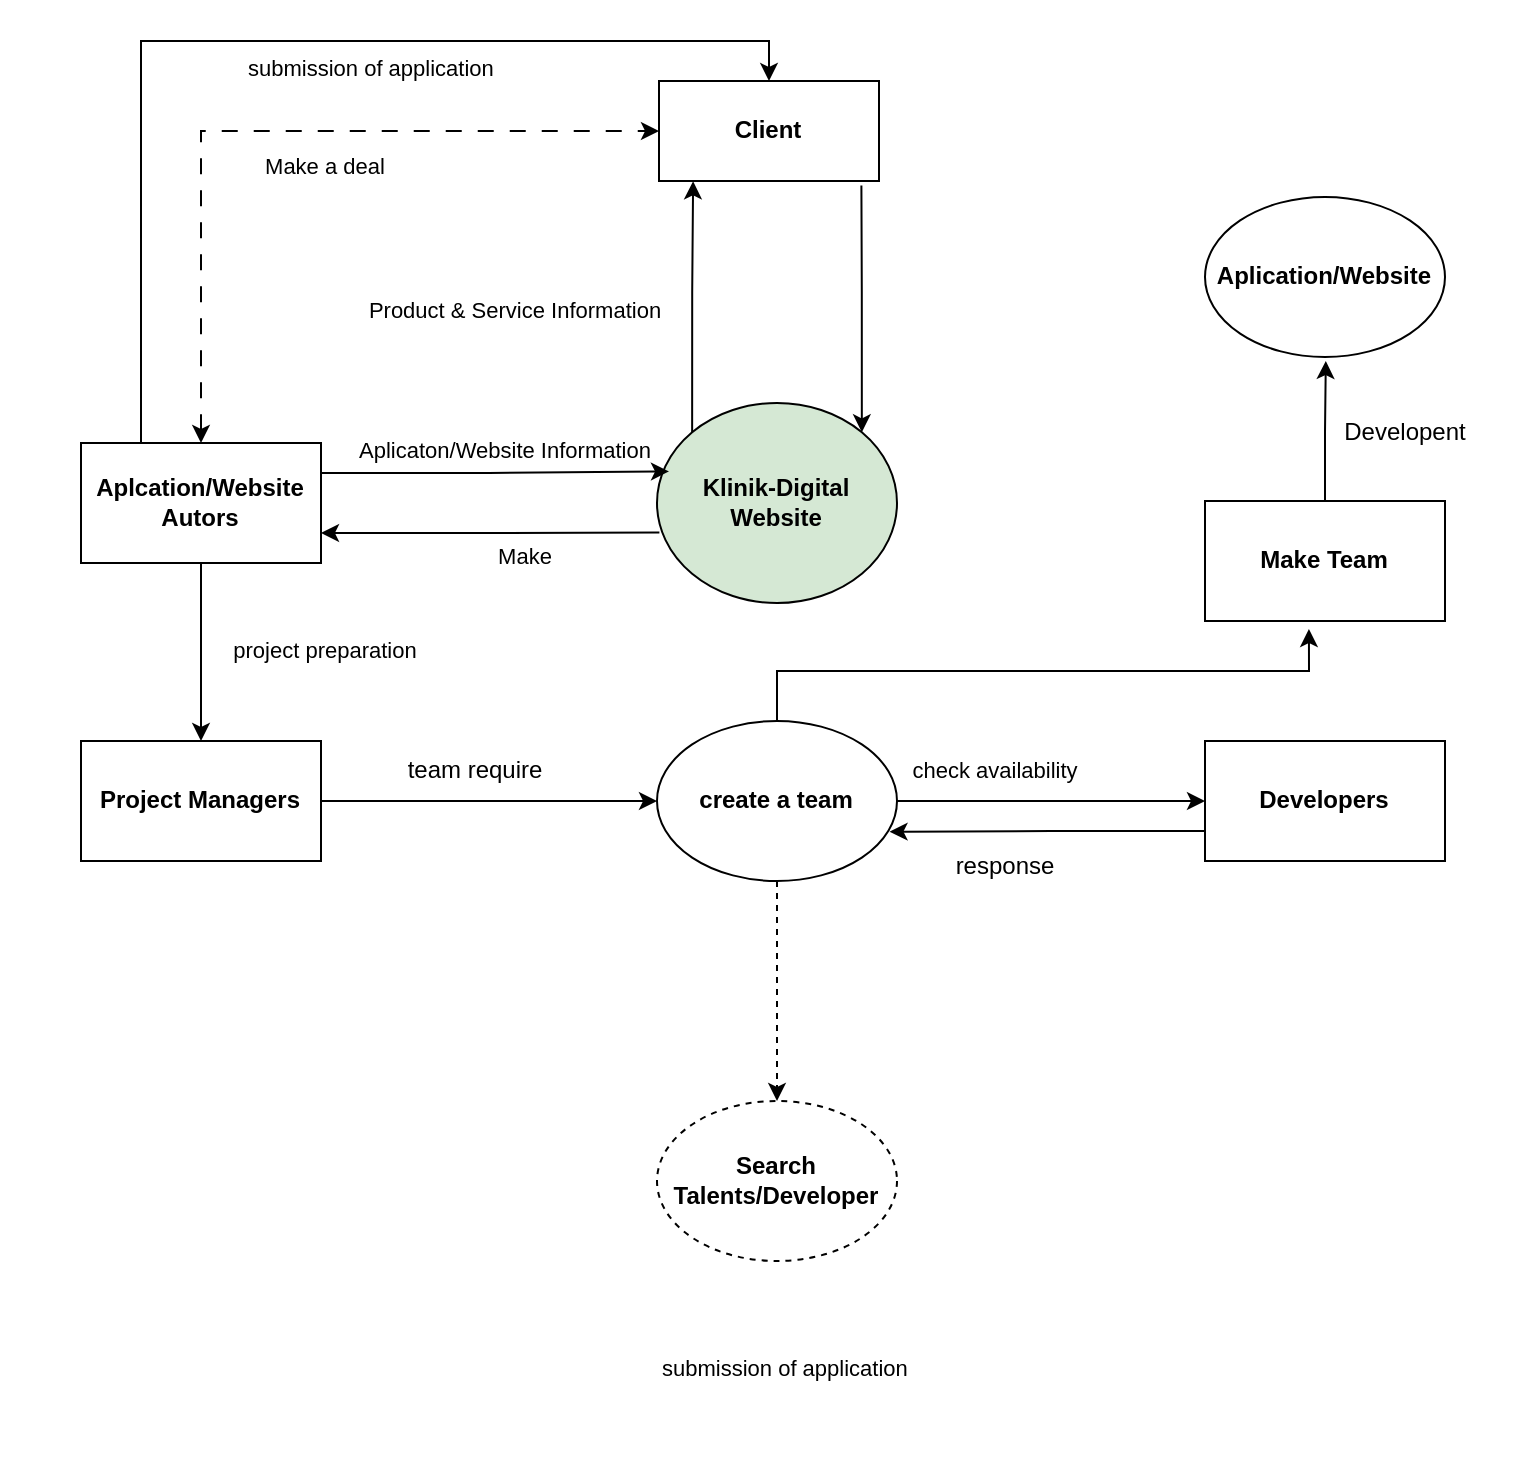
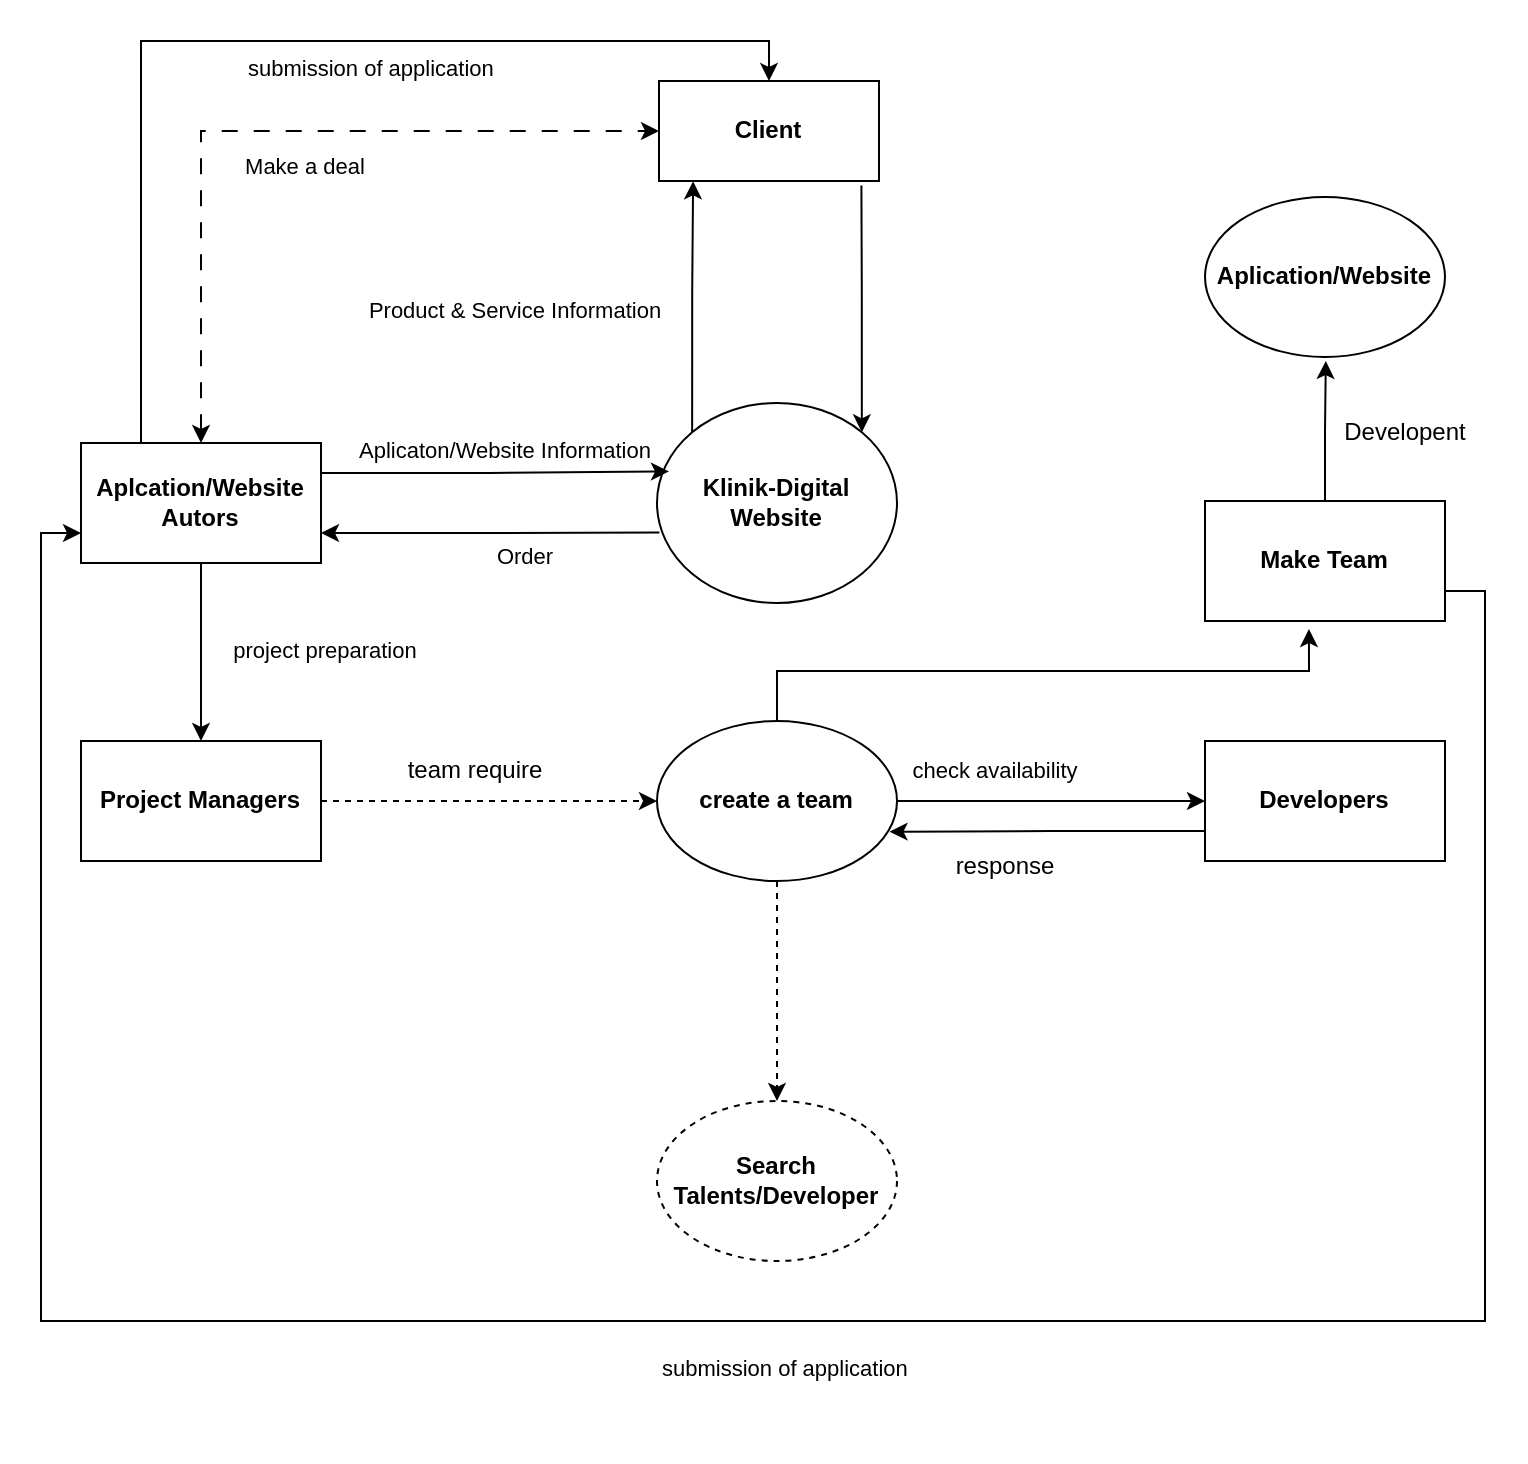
  <mxCell id="0" />
  <mxCell id="1" parent="0" />
  <mxCell id="2" value="&lt;b&gt;Client&lt;/b&gt;" style="html=1;whiteSpace=wrap;" vertex="1" parent="1"><mxGeometry x="329" y="40" width="110" height="50" as="geometry" /></mxCell>
- <mxCell id="3" value="&lt;b&gt;Klinik-Digital Website&lt;/b&gt;" style="ellipse;whiteSpace=wrap;html=1;fillColor=#d5e8d4;" vertex="1" parent="1"><mxGeometry x="328" y="201" width="120" height="100" as="geometry" /></mxCell>
+ <mxCell id="3" value="&lt;b&gt;Klinik-Digital Website&lt;/b&gt;" style="ellipse;whiteSpace=wrap;html=1;" vertex="1" parent="1"><mxGeometry x="328" y="201" width="120" height="100" as="geometry" /></mxCell>
  <mxCell id="4" value="&lt;font style=&quot;font-size: 11px;&quot;&gt;Product &amp;amp; Service Information&lt;/font&gt;" style="text;html=1;align=center;verticalAlign=middle;resizable=0;points=[];autosize=1;strokeColor=none;fillColor=none;" vertex="1" parent="1"><mxGeometry x="172" y="140" width="170" height="30" as="geometry" /></mxCell>
  <mxCell id="5" style="edgeStyle=orthogonalEdgeStyle;rounded=0;orthogonalLoop=1;jettySize=auto;html=1;exitX=0;exitY=0;exitDx=0;exitDy=0;entryX=0.155;entryY=1.003;entryDx=0;entryDy=0;entryPerimeter=0;" edge="1" parent="1" source="3" target="2"><mxGeometry relative="1" as="geometry" /></mxCell>
  <mxCell id="6" style="edgeStyle=orthogonalEdgeStyle;rounded=0;orthogonalLoop=1;jettySize=auto;html=1;exitX=1;exitY=0;exitDx=0;exitDy=0;entryX=0.92;entryY=1.045;entryDx=0;entryDy=0;entryPerimeter=0;startArrow=classic;startFill=1;endArrow=none;endFill=0;" edge="1" parent="1" source="3" target="2"><mxGeometry relative="1" as="geometry" /></mxCell>
  <mxCell id="7" style="edgeStyle=orthogonalEdgeStyle;rounded=0;orthogonalLoop=1;jettySize=auto;html=1;exitX=0.5;exitY=1;exitDx=0;exitDy=0;entryX=0.5;entryY=0;entryDx=0;entryDy=0;" edge="1" parent="1" source="10" target="16"><mxGeometry relative="1" as="geometry" /></mxCell>
  <mxCell id="8" style="edgeStyle=orthogonalEdgeStyle;rounded=0;orthogonalLoop=1;jettySize=auto;html=1;exitX=0.5;exitY=0;exitDx=0;exitDy=0;entryX=0;entryY=0.5;entryDx=0;entryDy=0;dashed=1;dashPattern=8 8;startArrow=classic;startFill=1;" edge="1" parent="1" source="10" target="2"><mxGeometry relative="1" as="geometry" /></mxCell>
  <mxCell id="9" style="edgeStyle=orthogonalEdgeStyle;rounded=0;orthogonalLoop=1;jettySize=auto;html=1;exitX=0.25;exitY=0;exitDx=0;exitDy=0;entryX=0.5;entryY=0;entryDx=0;entryDy=0;" edge="1" parent="1" source="10" target="2"><mxGeometry relative="1" as="geometry" /></mxCell>
  <mxCell id="10" value="&lt;b&gt;Aplcation/Website&lt;br&gt;Autors&lt;/b&gt;" style="rounded=0;whiteSpace=wrap;html=1;" vertex="1" parent="1"><mxGeometry x="40" y="221" width="120" height="60" as="geometry" /></mxCell>
  <mxCell id="11" style="edgeStyle=orthogonalEdgeStyle;rounded=0;orthogonalLoop=1;jettySize=auto;html=1;exitX=1;exitY=0.25;exitDx=0;exitDy=0;entryX=0.05;entryY=0.342;entryDx=0;entryDy=0;entryPerimeter=0;" edge="1" parent="1" source="10" target="3"><mxGeometry relative="1" as="geometry" /></mxCell>
  <mxCell id="12" style="edgeStyle=orthogonalEdgeStyle;rounded=0;orthogonalLoop=1;jettySize=auto;html=1;exitX=1;exitY=0.75;exitDx=0;exitDy=0;entryX=0.01;entryY=0.647;entryDx=0;entryDy=0;entryPerimeter=0;startArrow=classic;startFill=1;endArrow=none;endFill=0;" edge="1" parent="1" source="10" target="3"><mxGeometry relative="1" as="geometry" /></mxCell>
- <mxCell id="13" value="&lt;font style=&quot;font-size: 11px;&quot;&gt;Make&lt;/font&gt;" style="text;html=1;align=center;verticalAlign=middle;resizable=0;points=[];autosize=1;strokeColor=none;fillColor=none;" vertex="1" parent="1"><mxGeometry x="237" y="263" width="50" height="30" as="geometry" /></mxCell>
+ <mxCell id="13" value="&lt;font style=&quot;font-size: 11px;&quot;&gt;Order&lt;/font&gt;" style="text;html=1;align=center;verticalAlign=middle;resizable=0;points=[];autosize=1;strokeColor=none;fillColor=none;" vertex="1" parent="1"><mxGeometry x="237" y="263" width="50" height="30" as="geometry" /></mxCell>
  <mxCell id="14" value="&lt;font style=&quot;font-size: 11px;&quot;&gt;Aplicaton/Website Information&lt;/font&gt;" style="text;html=1;align=center;verticalAlign=middle;resizable=0;points=[];autosize=1;strokeColor=none;fillColor=none;" vertex="1" parent="1"><mxGeometry x="167" y="210" width="170" height="30" as="geometry" /></mxCell>
- <mxCell id="15" style="edgeStyle=orthogonalEdgeStyle;rounded=0;orthogonalLoop=1;jettySize=auto;html=1;exitX=1;exitY=0.5;exitDx=0;exitDy=0;entryX=0;entryY=0.5;entryDx=0;entryDy=0;" edge="1" parent="1" source="16" target="20"><mxGeometry relative="1" as="geometry" /></mxCell>
+ <mxCell id="15" style="edgeStyle=orthogonalEdgeStyle;rounded=0;orthogonalLoop=1;jettySize=auto;html=1;exitX=1;exitY=0.5;exitDx=0;exitDy=0;entryX=0;entryY=0.5;entryDx=0;entryDy=0;dashed=1;" edge="1" parent="1" source="16" target="20"><mxGeometry relative="1" as="geometry" /></mxCell>
  <mxCell id="16" value="&lt;b&gt;Project Managers&lt;/b&gt;" style="rounded=0;whiteSpace=wrap;html=1;" vertex="1" parent="1"><mxGeometry x="40" y="370" width="120" height="60" as="geometry" /></mxCell>
  <mxCell id="17" value="&lt;font style=&quot;font-size: 11px;&quot;&gt;project preparation&lt;/font&gt;" style="text;html=1;align=center;verticalAlign=middle;resizable=0;points=[];autosize=1;strokeColor=none;fillColor=none;" vertex="1" parent="1"><mxGeometry x="102" y="310" width="120" height="30" as="geometry" /></mxCell>
  <mxCell id="18" style="edgeStyle=orthogonalEdgeStyle;rounded=0;orthogonalLoop=1;jettySize=auto;html=1;exitX=1;exitY=0.5;exitDx=0;exitDy=0;entryX=0;entryY=0.5;entryDx=0;entryDy=0;" edge="1" parent="1" source="20" target="22"><mxGeometry relative="1" as="geometry" /></mxCell>
  <mxCell id="19" style="edgeStyle=orthogonalEdgeStyle;rounded=0;orthogonalLoop=1;jettySize=auto;html=1;exitX=0.5;exitY=1;exitDx=0;exitDy=0;entryX=0.5;entryY=0;entryDx=0;entryDy=0;dashed=1;" edge="1" parent="1" source="20"><mxGeometry relative="1" as="geometry"><mxPoint x="388" y="550" as="targetPoint" /></mxGeometry></mxCell>
  <mxCell id="20" value="&lt;b&gt;create a team&lt;/b&gt;" style="ellipse;whiteSpace=wrap;html=1;" vertex="1" parent="1"><mxGeometry x="328" y="360" width="120" height="80" as="geometry" /></mxCell>
  <mxCell id="21" value="team require" style="text;html=1;align=center;verticalAlign=middle;resizable=0;points=[];autosize=1;strokeColor=none;fillColor=none;" vertex="1" parent="1"><mxGeometry x="192" y="370" width="90" height="30" as="geometry" /></mxCell>
  <mxCell id="22" value="&lt;b&gt;Developers&lt;/b&gt;" style="rounded=0;whiteSpace=wrap;html=1;" vertex="1" parent="1"><mxGeometry x="602" y="370" width="120" height="60" as="geometry" /></mxCell>
  <mxCell id="23" value="&lt;font style=&quot;font-size: 11px;&quot;&gt;check availability&lt;/font&gt;" style="text;html=1;align=center;verticalAlign=middle;resizable=0;points=[];autosize=1;strokeColor=none;fillColor=none;" vertex="1" parent="1"><mxGeometry x="442" y="370" width="110" height="30" as="geometry" /></mxCell>
  <mxCell id="24" value="&lt;b&gt;Search &lt;br&gt;Talents/Developer&lt;br&gt;&lt;/b&gt;" style="ellipse;whiteSpace=wrap;html=1;dashed=1;" vertex="1" parent="1"><mxGeometry x="328" y="550" width="120" height="80" as="geometry" /></mxCell>
  <mxCell id="25" style="edgeStyle=orthogonalEdgeStyle;rounded=0;orthogonalLoop=1;jettySize=auto;html=1;exitX=0;exitY=0.75;exitDx=0;exitDy=0;entryX=0.969;entryY=0.692;entryDx=0;entryDy=0;entryPerimeter=0;" edge="1" parent="1" source="22" target="20"><mxGeometry relative="1" as="geometry" /></mxCell>
  <mxCell id="26" value="response" style="text;html=1;align=center;verticalAlign=middle;resizable=0;points=[];autosize=1;strokeColor=none;fillColor=none;" vertex="1" parent="1"><mxGeometry x="467" y="418" width="70" height="30" as="geometry" /></mxCell>
- <mxCell id="27" value="&lt;font style=&quot;font-size: 11px;&quot;&gt;Make a deal&lt;/font&gt;" style="text;html=1;align=center;verticalAlign=middle;resizable=0;points=[];autosize=1;strokeColor=none;fillColor=none;" vertex="1" parent="1"><mxGeometry x="122" y="68" width="80" height="30" as="geometry" /></mxCell>
+ <mxCell id="27" value="&lt;font style=&quot;font-size: 11px;&quot;&gt;Make a deal&lt;/font&gt;" style="text;html=1;align=center;verticalAlign=middle;resizable=0;points=[];autosize=1;strokeColor=none;fillColor=none;" vertex="1" parent="1"><mxGeometry x="112" y="68" width="80" height="30" as="geometry" /></mxCell>
  <mxCell id="28" style="edgeStyle=orthogonalEdgeStyle;rounded=0;orthogonalLoop=1;jettySize=auto;html=1;exitX=0.5;exitY=0;exitDx=0;exitDy=0;" edge="1" parent="1" source="30"><mxGeometry relative="1" as="geometry"><mxPoint x="662.4" y="180" as="targetPoint" /></mxGeometry></mxCell>
+ <mxCell id="29" style="edgeStyle=orthogonalEdgeStyle;rounded=0;orthogonalLoop=1;jettySize=auto;html=1;exitX=1;exitY=0.75;exitDx=0;exitDy=0;entryX=0;entryY=0.75;entryDx=0;entryDy=0;" edge="1" parent="1" source="30" target="10"><mxGeometry relative="1" as="geometry"><Array as="points"><mxPoint x="742" y="295" /><mxPoint x="742" y="660" /><mxPoint x="20" y="660" /><mxPoint x="20" y="266" /></Array></mxGeometry></mxCell>
  <mxCell id="30" value="&lt;b&gt;Make Team&lt;/b&gt;" style="rounded=0;whiteSpace=wrap;html=1;" vertex="1" parent="1"><mxGeometry x="602" y="250" width="120" height="60" as="geometry" /></mxCell>
  <mxCell id="31" style="edgeStyle=orthogonalEdgeStyle;rounded=0;orthogonalLoop=1;jettySize=auto;html=1;exitX=0.5;exitY=0;exitDx=0;exitDy=0;entryX=0.433;entryY=1.067;entryDx=0;entryDy=0;entryPerimeter=0;" edge="1" parent="1" source="20" target="30"><mxGeometry relative="1" as="geometry" /></mxCell>
  <mxCell id="32" value="&lt;b&gt;Aplication/Website&lt;/b&gt;" style="ellipse;whiteSpace=wrap;html=1;" vertex="1" parent="1"><mxGeometry x="602" y="98" width="120" height="80" as="geometry" /></mxCell>
  <mxCell id="33" value="Developent" style="text;html=1;align=center;verticalAlign=middle;resizable=0;points=[];autosize=1;strokeColor=none;fillColor=none;" vertex="1" parent="1"><mxGeometry x="662" y="201" width="80" height="30" as="geometry" /></mxCell>
  <mxCell id="34" value="&lt;font style=&quot;font-size: 11px;&quot;&gt;submission of application&lt;/font&gt;" style="text;whiteSpace=wrap;html=1;" vertex="1" parent="1"><mxGeometry x="329" y="670" width="170" height="40" as="geometry" /></mxCell>
  <mxCell id="35" value="&lt;font style=&quot;font-size: 11px;&quot;&gt;submission of application&lt;/font&gt;" style="text;whiteSpace=wrap;html=1;" vertex="1" parent="1"><mxGeometry x="122" y="20" width="170" height="40" as="geometry" /></mxCell>
